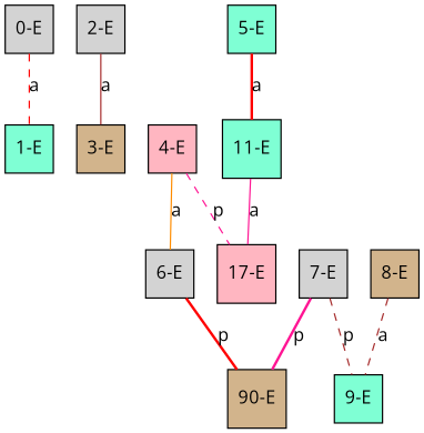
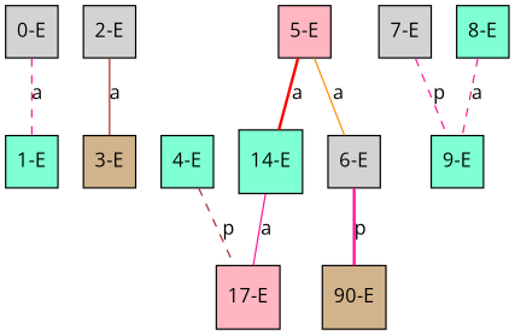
  graph {
    fontname="Open Sans"
    node [color=black fillcolor=aquamarine fontname="Open Sans" shape=square style=filled]
    edge [color=red fontname="Open Sans" style=dashed]
    n1 [fillcolor=lightgrey label="0-E"]
    n2 [label="1-E"]
    n3 [fillcolor=lightgrey label="2-E"]
    n4 [fillcolor=tan label="3-E"]
-   n5 [fillcolor=lightpink label="4-E"]
+   n5 [label="4-E"]
    n6 [fillcolor=lightpink label="17-E"]
-   n7 [label="5-E"]
+   n7 [fillcolor=lightpink label="5-E"]
    n8 [fillcolor=lightgrey label="6-E"]
-   n9 [label="11-E"]
+   n9 [label="14-E"]
    n10 [fillcolor=tan label="90-E"]
    n11 [fillcolor=lightgrey label="7-E"]
    n12 [label="9-E"]
-   n13 [fillcolor=tan label="8-E"]
-   n1 -- n2 [label=a]
+   n13 [label="8-E"]
+   n1 -- n2 [color=deeppink label=a]
    n3 -- n4 [color=brown label=a style=solid]
-   n5 -- n6 [color=deeppink label=p]
-   n5 -- n8 [color=darkorange label=a style=solid]
+   n5 -- n6 [color=brown label=p]
+   n7 -- n8 [color=darkorange label=a style=solid]
    n7 -- n9 [label=a style=bold]
-   n8 -- n10 [label=p style=bold]
+   n8 -- n10 [color=deeppink label=p style=bold]
    n9 -- n6 [color=deeppink label=a style=solid]
-   n11 -- n10 [color=deeppink label=p style=bold]
-   n11 -- n12 [color=brown label=p]
-   n13 -- n12 [color=brown label=a]
+   n11 -- n12 [color=deeppink label=p]
+   n13 -- n12 [color=deeppink label=a]
  }
